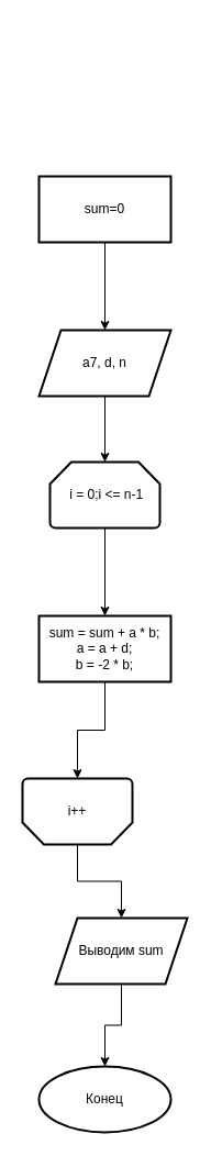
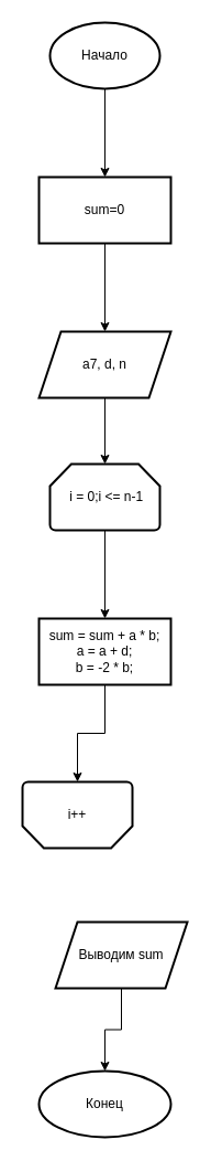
  <mxCell id="0" />
  <mxCell id="1" parent="0" />
+ <mxCell id="2" value="" style="edgeStyle=orthogonalEdgeStyle;rounded=0;orthogonalLoop=1;jettySize=auto;html=1;" parent="1" source="3" target="5" edge="1"><mxGeometry relative="1" as="geometry" /></mxCell>
+ <mxCell id="3" value="Начало" style="strokeWidth=2;html=1;shape=mxgraph.flowchart.start_1;whiteSpace=wrap;" parent="1" vertex="1"><mxGeometry x="45" y="20" width="100" height="60" as="geometry" /></mxCell>
  <mxCell id="4" value="" style="edgeStyle=orthogonalEdgeStyle;rounded=0;orthogonalLoop=1;jettySize=auto;html=1;" parent="1" source="5" target="7" edge="1"><mxGeometry relative="1" as="geometry" /></mxCell>
  <mxCell id="5" value="sum=0" style="whiteSpace=wrap;html=1;strokeWidth=2;" parent="1" vertex="1"><mxGeometry x="35" y="160" width="120" height="60" as="geometry" /></mxCell>
  <mxCell id="6" value="" style="edgeStyle=orthogonalEdgeStyle;rounded=0;orthogonalLoop=1;jettySize=auto;html=1;" parent="1" source="7" target="9" edge="1"><mxGeometry relative="1" as="geometry" /></mxCell>
  <mxCell id="7" value="a7, d, n" style="shape=parallelogram;perimeter=parallelogramPerimeter;whiteSpace=wrap;html=1;fixedSize=1;strokeWidth=2;" parent="1" vertex="1"><mxGeometry x="35" y="300" width="120" height="60" as="geometry" /></mxCell>
  <mxCell id="8" value="" style="edgeStyle=orthogonalEdgeStyle;rounded=0;orthogonalLoop=1;jettySize=auto;html=1;" parent="1" source="9" target="11" edge="1"><mxGeometry relative="1" as="geometry" /></mxCell>
  <mxCell id="9" value="&amp;nbsp;i = 0;i &amp;lt;= n-1" style="strokeWidth=2;html=1;shape=mxgraph.flowchart.loop_limit;whiteSpace=wrap;" parent="1" vertex="1"><mxGeometry x="45" y="420" width="100" height="60" as="geometry" /></mxCell>
  <mxCell id="10" value="" style="edgeStyle=orthogonalEdgeStyle;rounded=0;orthogonalLoop=1;jettySize=auto;html=1;" parent="1" source="11" target="16" edge="1"><mxGeometry relative="1" as="geometry" /></mxCell>
  <mxCell id="11" value="&lt;div&gt;sum = sum + a * b;&lt;/div&gt;&lt;div&gt;&lt;span style=&quot;&quot;&gt;&#09;&#09;&lt;/span&gt;a = a + d;&lt;/div&gt;&lt;div&gt;&lt;span style=&quot;&quot;&gt;&#09;&#09;&lt;/span&gt;b = -2 * b;&lt;/div&gt;" style="whiteSpace=wrap;html=1;strokeWidth=2;" parent="1" vertex="1"><mxGeometry x="35" y="560" width="120" height="60" as="geometry" /></mxCell>
  <mxCell id="12" value="" style="edgeStyle=orthogonalEdgeStyle;rounded=0;orthogonalLoop=1;jettySize=auto;html=1;" parent="1" source="13" target="14" edge="1"><mxGeometry relative="1" as="geometry" /></mxCell>
  <mxCell id="13" value="Выводим&amp;nbsp;sum" style="shape=parallelogram;perimeter=parallelogramPerimeter;whiteSpace=wrap;html=1;fixedSize=1;strokeWidth=2;" parent="1" vertex="1"><mxGeometry x="50" y="835" width="120" height="60" as="geometry" /></mxCell>
  <mxCell id="14" value="Конец" style="ellipse;whiteSpace=wrap;html=1;strokeWidth=2;" parent="1" vertex="1"><mxGeometry x="35" y="970" width="120" height="60" as="geometry" /></mxCell>
- <mxCell id="15" value="" style="edgeStyle=orthogonalEdgeStyle;rounded=0;orthogonalLoop=1;jettySize=auto;html=1;" parent="1" source="16" target="13" edge="1"><mxGeometry relative="1" as="geometry" /></mxCell>
  <mxCell id="16" value="i++" style="strokeWidth=2;html=1;shape=mxgraph.flowchart.loop_limit;whiteSpace=wrap;direction=west;" parent="1" vertex="1"><mxGeometry x="20" y="708" width="100" height="60" as="geometry" /></mxCell>
